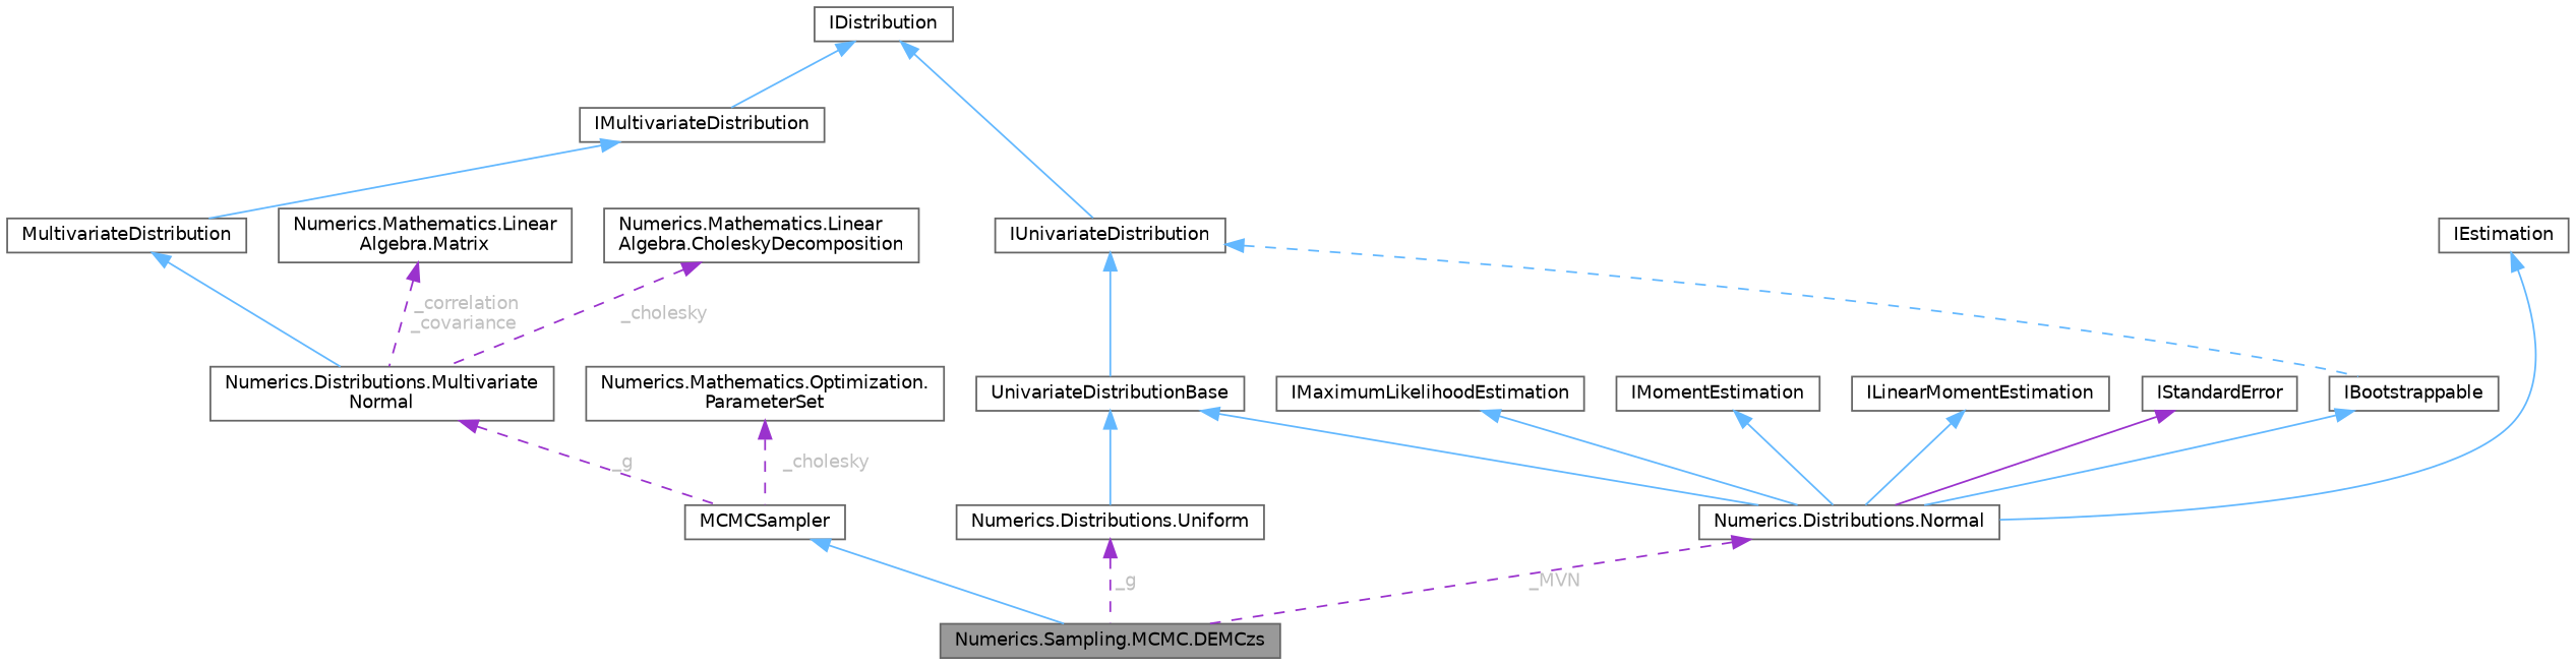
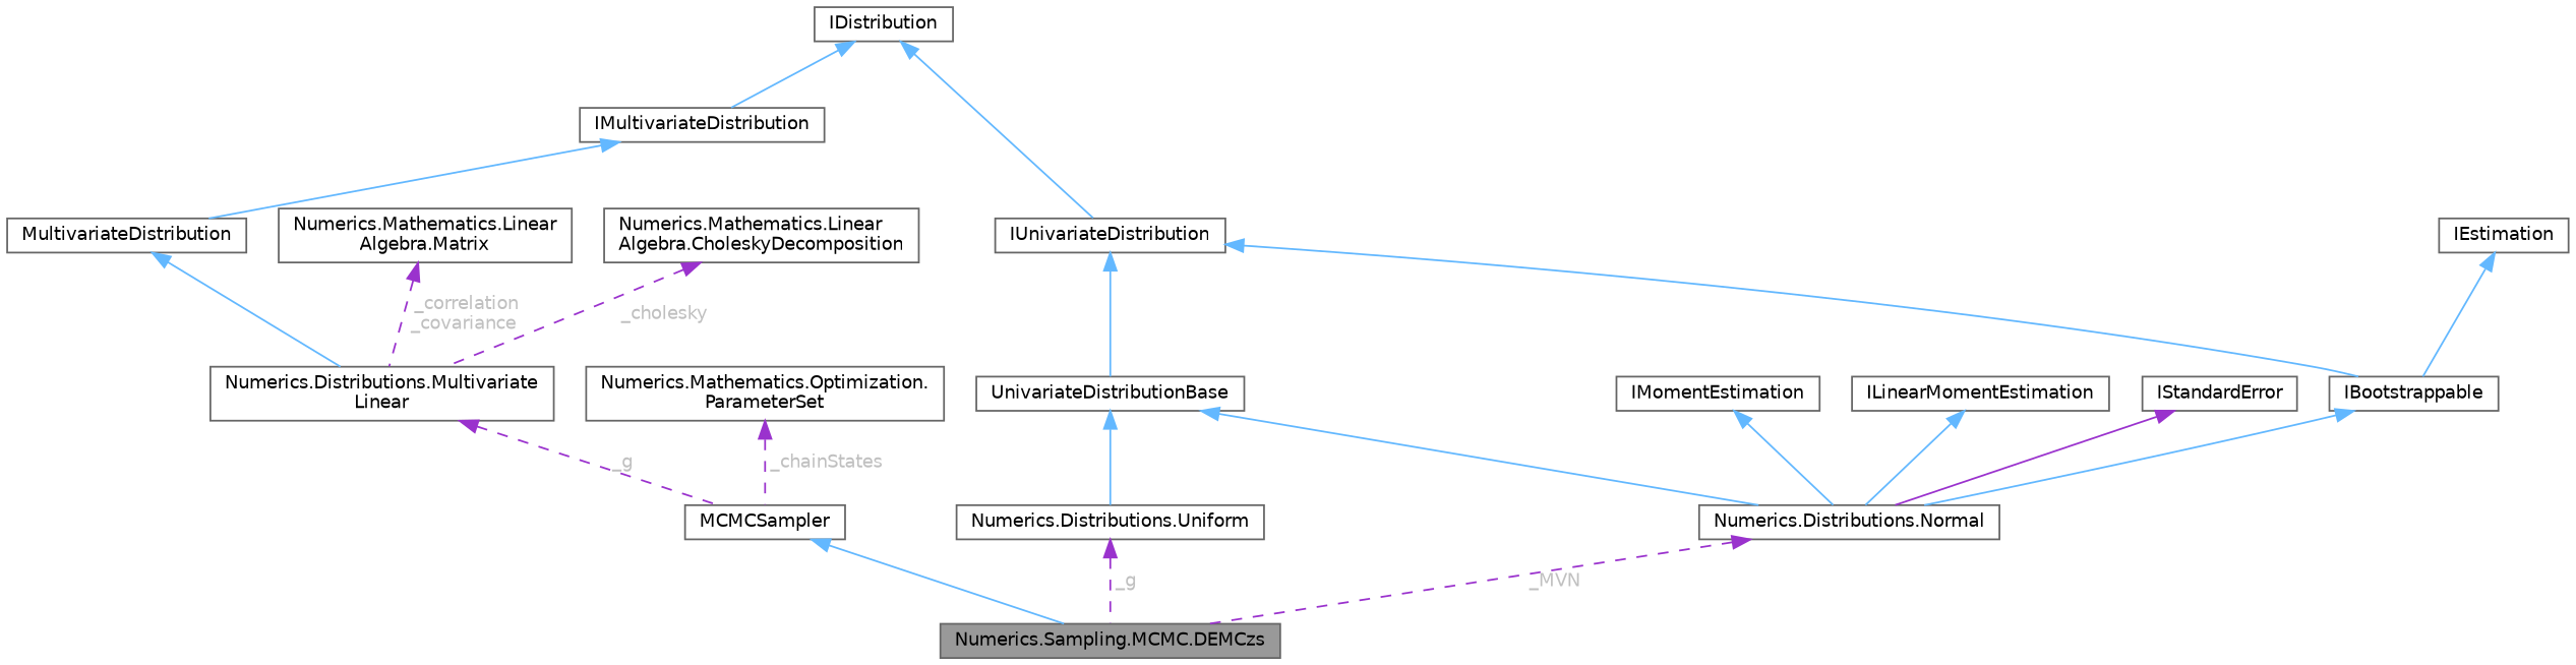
  digraph {
    rankdir=TB
    node [color=gray40 fillcolor=white fontname=Helvetica fontsize=10 shape=box style=filled]
    edge [color=steelblue1 dir=back fontname=Helvetica fontsize=10 labelfontname=Helvetica labelfontsize=10 style=solid]
    n1 [fillcolor=grey60 fontcolor=black height=0.2 label="Numerics.Sampling.MCMC.DEMCzs" width=0.4]
    n2 [height=0.2 label=MCMCSampler width=0.4]
    n3 [height=0.2 label="Numerics.Mathematics.Optimization.\lParameterSet" width=0.4]
-   n4 [height=0.2 label="Numerics.Distributions.Multivariate\lNormal" width=0.4]
+   n4 [height=0.2 label="Numerics.Distributions.Multivariate\lLinear" width=0.4]
    n5 [height=0.2 label=MultivariateDistribution width=0.4]
    n6 [height=0.2 label=IMultivariateDistribution width=0.4]
    n7 [height=0.2 label=IDistribution width=0.4]
    n8 [height=0.2 label=IUnivariateDistribution width=0.4]
    n9 [height=0.2 label=UnivariateDistributionBase width=0.4]
    n10 [height=0.2 label=IBootstrappable width=0.4]
    n11 [height=0.2 label="Numerics.Mathematics.Linear\lAlgebra.Matrix" width=0.4]
    n12 [height=0.2 label="Numerics.Mathematics.Linear\lAlgebra.CholeskyDecomposition" width=0.4]
    n13 [height=0.2 label="Numerics.Distributions.Normal" width=0.4]
    n14 [height=0.2 label="Numerics.Distributions.Uniform" width=0.4]
    n15 [height=0.2 label=IEstimation width=0.4]
-   n16 [height=0.2 label=IMaximumLikelihoodEstimation width=0.4]
    n17 [height=0.2 label=IMomentEstimation width=0.4]
    n18 [height=0.2 label=ILinearMomentEstimation width=0.4]
    n19 [height=0.2 label=IStandardError width=0.4]
    n2 -> n1
-   n3 -> n2 [color=darkorchid3 fontcolor=grey label=" _cholesky" style=dashed]
+   n3 -> n2 [color=darkorchid3 fontcolor=grey label=" _chainStates" style=dashed]
    n4 -> n2 [color=darkorchid3 fontcolor=grey label=" _g" style=dashed]
    n5 -> n4
    n6 -> n5
    n7 -> n6
    n7 -> n8
    n8 -> n9
-   n8 -> n10 [style=dashed]
+   n8 -> n10
    n9 -> n13
    n9 -> n14
    n10 -> n13
    n11 -> n4 [color=darkorchid3 fontcolor=grey label=" _correlation\n_covariance" style=dashed]
    n12 -> n4 [color=darkorchid3 fontcolor=grey label=" _cholesky" style=dashed]
    n13 -> n1 [color=darkorchid3 fontcolor=grey label=" _MVN" style=dashed]
    n14 -> n1 [color=darkorchid3 fontcolor=grey label=" _g" style=dashed]
-   n15 -> n13
-   n16 -> n13
+   n15 -> n10
    n17 -> n13
    n18 -> n13
    n19 -> n13 [color=darkorchid3]
  }
